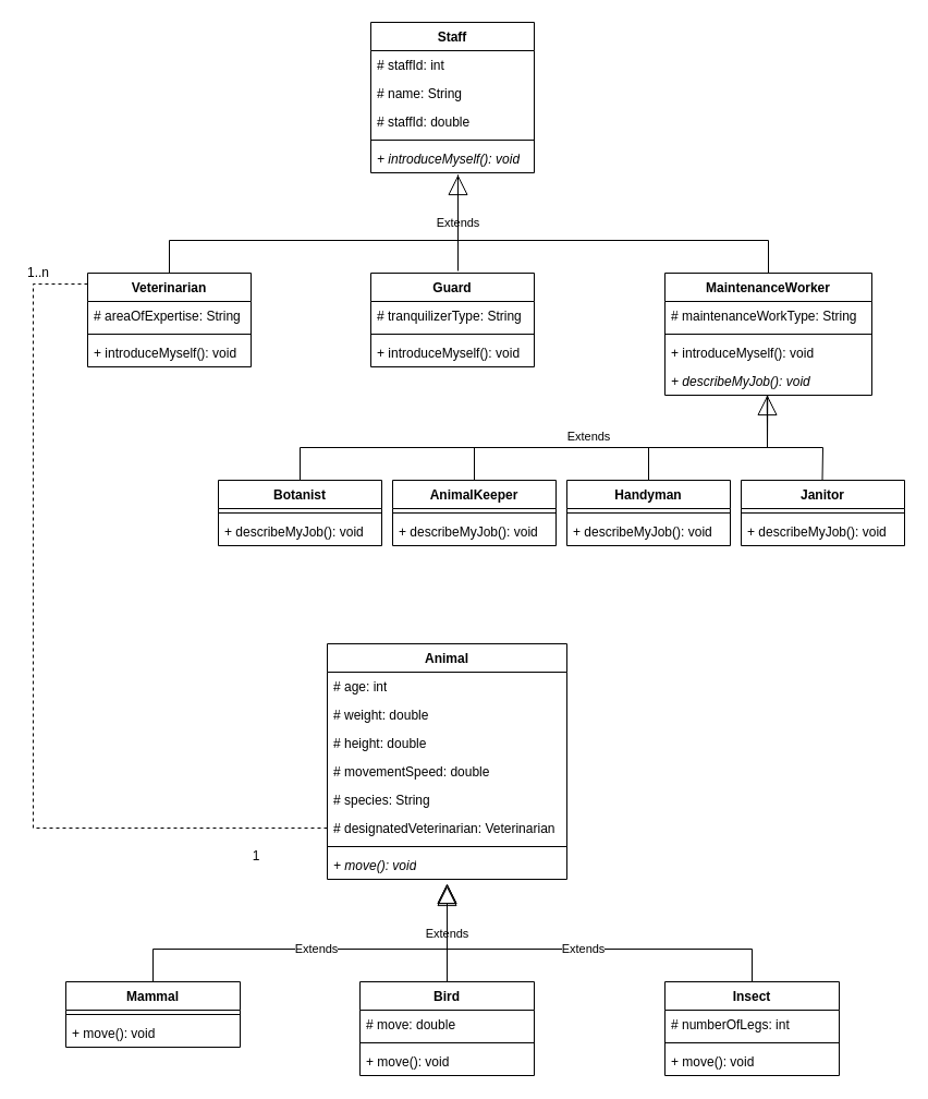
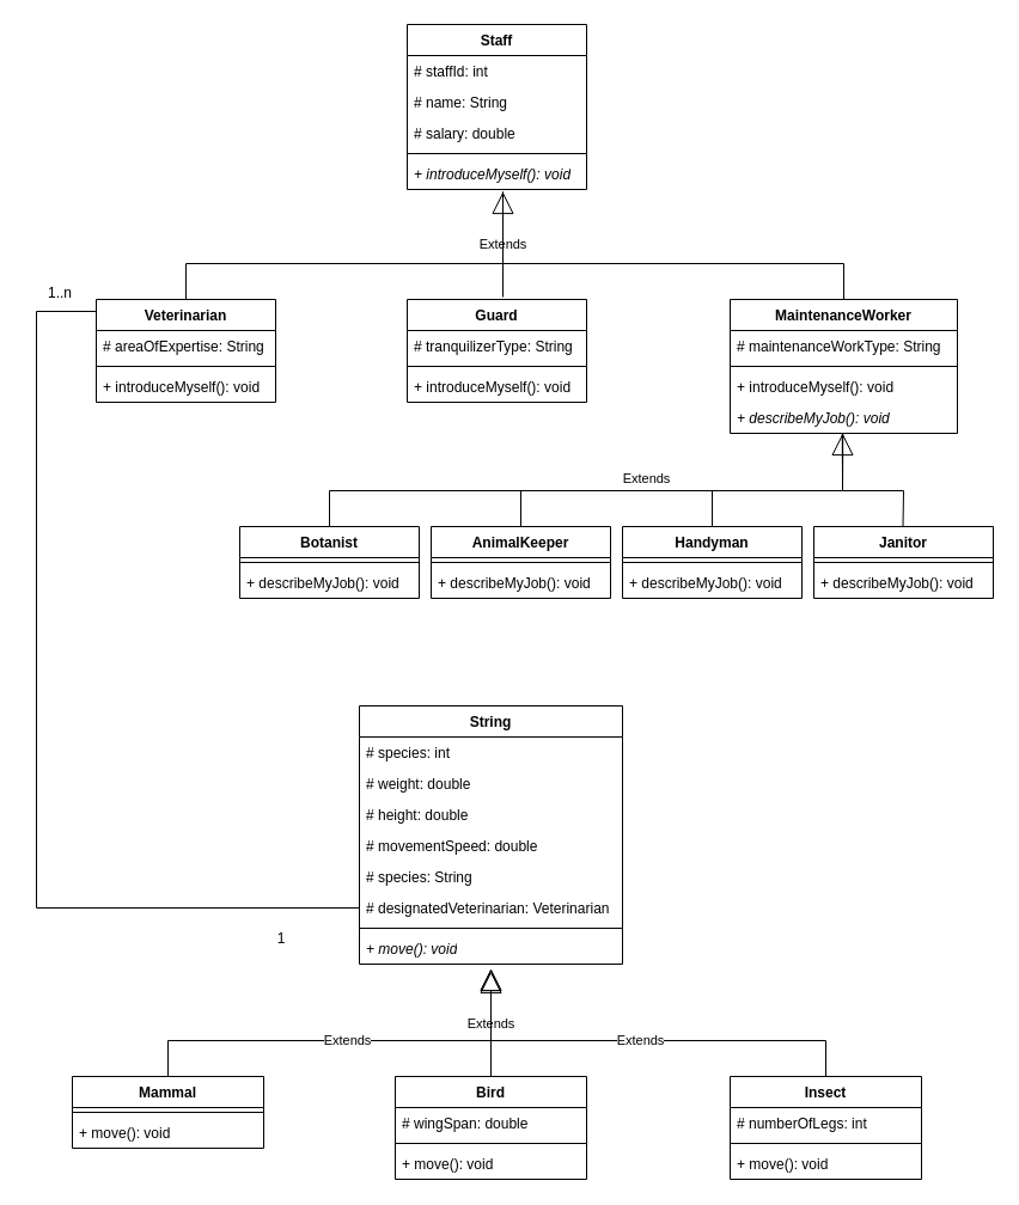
  <mxCell id="0" />
  <mxCell id="1" parent="0" />
- <mxCell id="2" value="Animal" style="swimlane;fontStyle=1;align=center;verticalAlign=top;childLayout=stackLayout;horizontal=1;startSize=26;horizontalStack=0;resizeParent=1;resizeParentMax=0;resizeLast=0;collapsible=1;marginBottom=0;whiteSpace=wrap;html=1;" vertex="1" parent="1"><mxGeometry x="300" y="590" width="220" height="216" as="geometry" /></mxCell>
- <mxCell id="3" value="# age: int" style="text;strokeColor=none;fillColor=none;align=left;verticalAlign=top;spacingLeft=4;spacingRight=4;overflow=hidden;rotatable=0;points=[[0,0.5],[1,0.5]];portConstraint=eastwest;whiteSpace=wrap;html=1;" vertex="1" parent="2"><mxGeometry y="26" width="220" height="26" as="geometry" /></mxCell>
+ <mxCell id="2" value="String" style="swimlane;fontStyle=1;align=center;verticalAlign=top;childLayout=stackLayout;horizontal=1;startSize=26;horizontalStack=0;resizeParent=1;resizeParentMax=0;resizeLast=0;collapsible=1;marginBottom=0;whiteSpace=wrap;html=1;" vertex="1" parent="1"><mxGeometry x="300" y="590" width="220" height="216" as="geometry" /></mxCell>
+ <mxCell id="3" value="# species: int" style="text;strokeColor=none;fillColor=none;align=left;verticalAlign=top;spacingLeft=4;spacingRight=4;overflow=hidden;rotatable=0;points=[[0,0.5],[1,0.5]];portConstraint=eastwest;whiteSpace=wrap;html=1;" vertex="1" parent="2"><mxGeometry y="26" width="220" height="26" as="geometry" /></mxCell>
  <mxCell id="4" value="# weight: double" style="text;strokeColor=none;fillColor=none;align=left;verticalAlign=top;spacingLeft=4;spacingRight=4;overflow=hidden;rotatable=0;points=[[0,0.5],[1,0.5]];portConstraint=eastwest;whiteSpace=wrap;html=1;" vertex="1" parent="2"><mxGeometry y="52" width="220" height="26" as="geometry" /></mxCell>
  <mxCell id="5" value="# height: double" style="text;strokeColor=none;fillColor=none;align=left;verticalAlign=top;spacingLeft=4;spacingRight=4;overflow=hidden;rotatable=0;points=[[0,0.5],[1,0.5]];portConstraint=eastwest;whiteSpace=wrap;html=1;" vertex="1" parent="2"><mxGeometry y="78" width="220" height="26" as="geometry" /></mxCell>
  <mxCell id="6" value="# movementSpeed: double" style="text;strokeColor=none;fillColor=none;align=left;verticalAlign=top;spacingLeft=4;spacingRight=4;overflow=hidden;rotatable=0;points=[[0,0.5],[1,0.5]];portConstraint=eastwest;whiteSpace=wrap;html=1;" vertex="1" parent="2"><mxGeometry y="104" width="220" height="26" as="geometry" /></mxCell>
  <mxCell id="7" value="# species: String" style="text;strokeColor=none;fillColor=none;align=left;verticalAlign=top;spacingLeft=4;spacingRight=4;overflow=hidden;rotatable=0;points=[[0,0.5],[1,0.5]];portConstraint=eastwest;whiteSpace=wrap;html=1;" vertex="1" parent="2"><mxGeometry y="130" width="220" height="26" as="geometry" /></mxCell>
  <mxCell id="8" value="# designatedVeterinarian: Veterinarian" style="text;strokeColor=none;fillColor=none;align=left;verticalAlign=top;spacingLeft=4;spacingRight=4;overflow=hidden;rotatable=0;points=[[0,0.5],[1,0.5]];portConstraint=eastwest;whiteSpace=wrap;html=1;" vertex="1" parent="2"><mxGeometry y="156" width="220" height="26" as="geometry" /></mxCell>
  <mxCell id="9" value="" style="line;strokeWidth=1;fillColor=none;align=left;verticalAlign=middle;spacingTop=-1;spacingLeft=3;spacingRight=3;rotatable=0;labelPosition=right;points=[];portConstraint=eastwest;strokeColor=inherit;" vertex="1" parent="2"><mxGeometry y="182" width="220" height="8" as="geometry" /></mxCell>
  <mxCell id="10" value="+ move(): void" style="text;strokeColor=none;fillColor=none;align=left;verticalAlign=top;spacingLeft=4;spacingRight=4;overflow=hidden;rotatable=0;points=[[0,0.5],[1,0.5]];portConstraint=eastwest;whiteSpace=wrap;html=1;fontStyle=2" vertex="1" parent="2"><mxGeometry y="190" width="220" height="26" as="geometry" /></mxCell>
  <mxCell id="11" value="Mammal" style="swimlane;fontStyle=1;align=center;verticalAlign=top;childLayout=stackLayout;horizontal=1;startSize=26;horizontalStack=0;resizeParent=1;resizeParentMax=0;resizeLast=0;collapsible=1;marginBottom=0;whiteSpace=wrap;html=1;" vertex="1" parent="1"><mxGeometry x="60" y="900" width="160" height="60" as="geometry" /></mxCell>
  <mxCell id="12" value="" style="line;strokeWidth=1;fillColor=none;align=left;verticalAlign=middle;spacingTop=-1;spacingLeft=3;spacingRight=3;rotatable=0;labelPosition=right;points=[];portConstraint=eastwest;strokeColor=inherit;" vertex="1" parent="11"><mxGeometry y="26" width="160" height="8" as="geometry" /></mxCell>
  <mxCell id="13" value="&lt;span style=&quot;&quot;&gt;+ move(): void&lt;/span&gt;" style="text;strokeColor=none;fillColor=none;align=left;verticalAlign=top;spacingLeft=4;spacingRight=4;overflow=hidden;rotatable=0;points=[[0,0.5],[1,0.5]];portConstraint=eastwest;whiteSpace=wrap;html=1;fontStyle=0" vertex="1" parent="11"><mxGeometry y="34" width="160" height="26" as="geometry" /></mxCell>
  <mxCell id="14" value="Bird" style="swimlane;fontStyle=1;align=center;verticalAlign=top;childLayout=stackLayout;horizontal=1;startSize=26;horizontalStack=0;resizeParent=1;resizeParentMax=0;resizeLast=0;collapsible=1;marginBottom=0;whiteSpace=wrap;html=1;" vertex="1" parent="1"><mxGeometry x="330" y="900" width="160" height="86" as="geometry" /></mxCell>
- <mxCell id="15" value="# move: double" style="text;strokeColor=none;fillColor=none;align=left;verticalAlign=top;spacingLeft=4;spacingRight=4;overflow=hidden;rotatable=0;points=[[0,0.5],[1,0.5]];portConstraint=eastwest;whiteSpace=wrap;html=1;" vertex="1" parent="14"><mxGeometry y="26" width="160" height="26" as="geometry" /></mxCell>
+ <mxCell id="15" value="# wingSpan: double" style="text;strokeColor=none;fillColor=none;align=left;verticalAlign=top;spacingLeft=4;spacingRight=4;overflow=hidden;rotatable=0;points=[[0,0.5],[1,0.5]];portConstraint=eastwest;whiteSpace=wrap;html=1;" vertex="1" parent="14"><mxGeometry y="26" width="160" height="26" as="geometry" /></mxCell>
  <mxCell id="16" value="" style="line;strokeWidth=1;fillColor=none;align=left;verticalAlign=middle;spacingTop=-1;spacingLeft=3;spacingRight=3;rotatable=0;labelPosition=right;points=[];portConstraint=eastwest;strokeColor=inherit;" vertex="1" parent="14"><mxGeometry y="52" width="160" height="8" as="geometry" /></mxCell>
  <mxCell id="17" value="+ move(): void" style="text;strokeColor=none;fillColor=none;align=left;verticalAlign=top;spacingLeft=4;spacingRight=4;overflow=hidden;rotatable=0;points=[[0,0.5],[1,0.5]];portConstraint=eastwest;whiteSpace=wrap;html=1;" vertex="1" parent="14"><mxGeometry y="60" width="160" height="26" as="geometry" /></mxCell>
  <mxCell id="18" value="Insect" style="swimlane;fontStyle=1;align=center;verticalAlign=top;childLayout=stackLayout;horizontal=1;startSize=26;horizontalStack=0;resizeParent=1;resizeParentMax=0;resizeLast=0;collapsible=1;marginBottom=0;whiteSpace=wrap;html=1;" vertex="1" parent="1"><mxGeometry x="610" y="900" width="160" height="86" as="geometry" /></mxCell>
  <mxCell id="19" value="# numberOfLegs: int" style="text;strokeColor=none;fillColor=none;align=left;verticalAlign=top;spacingLeft=4;spacingRight=4;overflow=hidden;rotatable=0;points=[[0,0.5],[1,0.5]];portConstraint=eastwest;whiteSpace=wrap;html=1;" vertex="1" parent="18"><mxGeometry y="26" width="160" height="26" as="geometry" /></mxCell>
  <mxCell id="20" value="" style="line;strokeWidth=1;fillColor=none;align=left;verticalAlign=middle;spacingTop=-1;spacingLeft=3;spacingRight=3;rotatable=0;labelPosition=right;points=[];portConstraint=eastwest;strokeColor=inherit;" vertex="1" parent="18"><mxGeometry y="52" width="160" height="8" as="geometry" /></mxCell>
  <mxCell id="21" value="+ move(): void" style="text;strokeColor=none;fillColor=none;align=left;verticalAlign=top;spacingLeft=4;spacingRight=4;overflow=hidden;rotatable=0;points=[[0,0.5],[1,0.5]];portConstraint=eastwest;whiteSpace=wrap;html=1;" vertex="1" parent="18"><mxGeometry y="60" width="160" height="26" as="geometry" /></mxCell>
  <mxCell id="22" value="Extends" style="endArrow=block;endSize=16;endFill=0;html=1;rounded=0;exitX=0.5;exitY=0;exitDx=0;exitDy=0;" edge="1" parent="1" source="14"><mxGeometry width="160" relative="1" as="geometry"><mxPoint x="80" y="932" as="sourcePoint" /><mxPoint x="410" y="812" as="targetPoint" /></mxGeometry></mxCell>
  <mxCell id="23" value="Extends" style="endArrow=block;endSize=16;endFill=0;html=1;rounded=0;exitX=0.5;exitY=0;exitDx=0;exitDy=0;" edge="1" parent="1" source="11"><mxGeometry width="160" relative="1" as="geometry"><mxPoint x="110" y="770" as="sourcePoint" /><mxPoint x="410" y="810" as="targetPoint" /><Array as="points"><mxPoint x="140" y="870" /><mxPoint x="410" y="870" /></Array></mxGeometry></mxCell>
  <mxCell id="24" value="Extends" style="endArrow=block;endSize=16;endFill=0;html=1;rounded=0;exitX=0.5;exitY=0;exitDx=0;exitDy=0;" edge="1" parent="1" source="18"><mxGeometry width="160" relative="1" as="geometry"><mxPoint x="761.1" y="883.01" as="sourcePoint" /><mxPoint x="410" y="810" as="targetPoint" /><Array as="points"><mxPoint x="690" y="870" /><mxPoint x="410" y="870" /></Array></mxGeometry></mxCell>
  <mxCell id="25" value="Staff" style="swimlane;fontStyle=1;align=center;verticalAlign=top;childLayout=stackLayout;horizontal=1;startSize=26;horizontalStack=0;resizeParent=1;resizeParentMax=0;resizeLast=0;collapsible=1;marginBottom=0;whiteSpace=wrap;html=1;" vertex="1" parent="1"><mxGeometry x="340" y="20" width="150" height="138" as="geometry" /></mxCell>
  <mxCell id="26" value="# staffId: int" style="text;strokeColor=none;fillColor=none;align=left;verticalAlign=top;spacingLeft=4;spacingRight=4;overflow=hidden;rotatable=0;points=[[0,0.5],[1,0.5]];portConstraint=eastwest;whiteSpace=wrap;html=1;" vertex="1" parent="25"><mxGeometry y="26" width="150" height="26" as="geometry" /></mxCell>
  <mxCell id="27" value="# name: String" style="text;strokeColor=none;fillColor=none;align=left;verticalAlign=top;spacingLeft=4;spacingRight=4;overflow=hidden;rotatable=0;points=[[0,0.5],[1,0.5]];portConstraint=eastwest;whiteSpace=wrap;html=1;" vertex="1" parent="25"><mxGeometry y="52" width="150" height="26" as="geometry" /></mxCell>
- <mxCell id="28" value="# staffId: double" style="text;strokeColor=none;fillColor=none;align=left;verticalAlign=top;spacingLeft=4;spacingRight=4;overflow=hidden;rotatable=0;points=[[0,0.5],[1,0.5]];portConstraint=eastwest;whiteSpace=wrap;html=1;" vertex="1" parent="25"><mxGeometry y="78" width="150" height="26" as="geometry" /></mxCell>
+ <mxCell id="28" value="# salary: double" style="text;strokeColor=none;fillColor=none;align=left;verticalAlign=top;spacingLeft=4;spacingRight=4;overflow=hidden;rotatable=0;points=[[0,0.5],[1,0.5]];portConstraint=eastwest;whiteSpace=wrap;html=1;" vertex="1" parent="25"><mxGeometry y="78" width="150" height="26" as="geometry" /></mxCell>
  <mxCell id="29" value="" style="line;strokeWidth=1;fillColor=none;align=left;verticalAlign=middle;spacingTop=-1;spacingLeft=3;spacingRight=3;rotatable=0;labelPosition=right;points=[];portConstraint=eastwest;strokeColor=inherit;" vertex="1" parent="25"><mxGeometry y="104" width="150" height="8" as="geometry" /></mxCell>
  <mxCell id="30" value="+ introduceMyself(): void" style="text;strokeColor=none;fillColor=none;align=left;verticalAlign=top;spacingLeft=4;spacingRight=4;overflow=hidden;rotatable=0;points=[[0,0.5],[1,0.5]];portConstraint=eastwest;whiteSpace=wrap;html=1;fontStyle=2" vertex="1" parent="25"><mxGeometry y="112" width="150" height="26" as="geometry" /></mxCell>
  <mxCell id="31" value="Guard" style="swimlane;fontStyle=1;align=center;verticalAlign=top;childLayout=stackLayout;horizontal=1;startSize=26;horizontalStack=0;resizeParent=1;resizeParentMax=0;resizeLast=0;collapsible=1;marginBottom=0;whiteSpace=wrap;html=1;" vertex="1" parent="1"><mxGeometry x="340" y="250" width="150" height="86" as="geometry" /></mxCell>
  <mxCell id="32" value="# tranquilizerType: String" style="text;strokeColor=none;fillColor=none;align=left;verticalAlign=top;spacingLeft=4;spacingRight=4;overflow=hidden;rotatable=0;points=[[0,0.5],[1,0.5]];portConstraint=eastwest;whiteSpace=wrap;html=1;" vertex="1" parent="31"><mxGeometry y="26" width="150" height="26" as="geometry" /></mxCell>
  <mxCell id="33" value="" style="line;strokeWidth=1;fillColor=none;align=left;verticalAlign=middle;spacingTop=-1;spacingLeft=3;spacingRight=3;rotatable=0;labelPosition=right;points=[];portConstraint=eastwest;strokeColor=inherit;" vertex="1" parent="31"><mxGeometry y="52" width="150" height="8" as="geometry" /></mxCell>
  <mxCell id="34" value="+ introduceMyself(): void" style="text;strokeColor=none;fillColor=none;align=left;verticalAlign=top;spacingLeft=4;spacingRight=4;overflow=hidden;rotatable=0;points=[[0,0.5],[1,0.5]];portConstraint=eastwest;whiteSpace=wrap;html=1;" vertex="1" parent="31"><mxGeometry y="60" width="150" height="26" as="geometry" /></mxCell>
  <mxCell id="35" value="Veterinarian" style="swimlane;fontStyle=1;align=center;verticalAlign=top;childLayout=stackLayout;horizontal=1;startSize=26;horizontalStack=0;resizeParent=1;resizeParentMax=0;resizeLast=0;collapsible=1;marginBottom=0;whiteSpace=wrap;html=1;" vertex="1" parent="1"><mxGeometry x="80" y="250" width="150" height="86" as="geometry" /></mxCell>
  <mxCell id="36" value="# areaOfExpertise: String" style="text;strokeColor=none;fillColor=none;align=left;verticalAlign=top;spacingLeft=4;spacingRight=4;overflow=hidden;rotatable=0;points=[[0,0.5],[1,0.5]];portConstraint=eastwest;whiteSpace=wrap;html=1;" vertex="1" parent="35"><mxGeometry y="26" width="150" height="26" as="geometry" /></mxCell>
  <mxCell id="37" value="" style="line;strokeWidth=1;fillColor=none;align=left;verticalAlign=middle;spacingTop=-1;spacingLeft=3;spacingRight=3;rotatable=0;labelPosition=right;points=[];portConstraint=eastwest;strokeColor=inherit;" vertex="1" parent="35"><mxGeometry y="52" width="150" height="8" as="geometry" /></mxCell>
  <mxCell id="38" value="+ introduceMyself(): void" style="text;strokeColor=none;fillColor=none;align=left;verticalAlign=top;spacingLeft=4;spacingRight=4;overflow=hidden;rotatable=0;points=[[0,0.5],[1,0.5]];portConstraint=eastwest;whiteSpace=wrap;html=1;" vertex="1" parent="35"><mxGeometry y="60" width="150" height="26" as="geometry" /></mxCell>
  <mxCell id="39" value="MaintenanceWorker" style="swimlane;fontStyle=1;align=center;verticalAlign=top;childLayout=stackLayout;horizontal=1;startSize=26;horizontalStack=0;resizeParent=1;resizeParentMax=0;resizeLast=0;collapsible=1;marginBottom=0;whiteSpace=wrap;html=1;" vertex="1" parent="1"><mxGeometry x="610" y="250" width="190" height="112" as="geometry" /></mxCell>
  <mxCell id="40" value="# maintenanceWorkType: String" style="text;strokeColor=none;fillColor=none;align=left;verticalAlign=top;spacingLeft=4;spacingRight=4;overflow=hidden;rotatable=0;points=[[0,0.5],[1,0.5]];portConstraint=eastwest;whiteSpace=wrap;html=1;" vertex="1" parent="39"><mxGeometry y="26" width="190" height="26" as="geometry" /></mxCell>
  <mxCell id="41" value="" style="line;strokeWidth=1;fillColor=none;align=left;verticalAlign=middle;spacingTop=-1;spacingLeft=3;spacingRight=3;rotatable=0;labelPosition=right;points=[];portConstraint=eastwest;strokeColor=inherit;" vertex="1" parent="39"><mxGeometry y="52" width="190" height="8" as="geometry" /></mxCell>
  <mxCell id="42" value="+ introduceMyself(): void" style="text;strokeColor=none;fillColor=none;align=left;verticalAlign=top;spacingLeft=4;spacingRight=4;overflow=hidden;rotatable=0;points=[[0,0.5],[1,0.5]];portConstraint=eastwest;whiteSpace=wrap;html=1;" vertex="1" parent="39"><mxGeometry y="60" width="190" height="26" as="geometry" /></mxCell>
  <mxCell id="43" value="+ describeMyJob(): void" style="text;strokeColor=none;fillColor=none;align=left;verticalAlign=top;spacingLeft=4;spacingRight=4;overflow=hidden;rotatable=0;points=[[0,0.5],[1,0.5]];portConstraint=eastwest;whiteSpace=wrap;html=1;fontStyle=2" vertex="1" parent="39"><mxGeometry y="86" width="190" height="26" as="geometry" /></mxCell>
  <mxCell id="44" value="Extends" style="endArrow=block;endSize=16;endFill=0;html=1;rounded=0;exitX=0.5;exitY=0;exitDx=0;exitDy=0;shadow=0;" edge="1" parent="1"><mxGeometry width="160" relative="1" as="geometry"><mxPoint x="420" y="248" as="sourcePoint" /><mxPoint x="420" y="160" as="targetPoint" /></mxGeometry></mxCell>
  <mxCell id="45" value="Janitor" style="swimlane;fontStyle=1;align=center;verticalAlign=top;childLayout=stackLayout;horizontal=1;startSize=26;horizontalStack=0;resizeParent=1;resizeParentMax=0;resizeLast=0;collapsible=1;marginBottom=0;whiteSpace=wrap;html=1;" vertex="1" parent="1"><mxGeometry x="680" y="440" width="150" height="60" as="geometry" /></mxCell>
  <mxCell id="46" value="" style="line;strokeWidth=1;fillColor=none;align=left;verticalAlign=middle;spacingTop=-1;spacingLeft=3;spacingRight=3;rotatable=0;labelPosition=right;points=[];portConstraint=eastwest;strokeColor=inherit;" vertex="1" parent="45"><mxGeometry y="26" width="150" height="8" as="geometry" /></mxCell>
  <mxCell id="47" value="+ describeMyJob(): void" style="text;strokeColor=none;fillColor=none;align=left;verticalAlign=top;spacingLeft=4;spacingRight=4;overflow=hidden;rotatable=0;points=[[0,0.5],[1,0.5]];portConstraint=eastwest;whiteSpace=wrap;html=1;" vertex="1" parent="45"><mxGeometry y="34" width="150" height="26" as="geometry" /></mxCell>
  <mxCell id="48" value="Handyman" style="swimlane;fontStyle=1;align=center;verticalAlign=top;childLayout=stackLayout;horizontal=1;startSize=26;horizontalStack=0;resizeParent=1;resizeParentMax=0;resizeLast=0;collapsible=1;marginBottom=0;whiteSpace=wrap;html=1;" vertex="1" parent="1"><mxGeometry x="520" y="440" width="150" height="60" as="geometry" /></mxCell>
  <mxCell id="49" value="" style="line;strokeWidth=1;fillColor=none;align=left;verticalAlign=middle;spacingTop=-1;spacingLeft=3;spacingRight=3;rotatable=0;labelPosition=right;points=[];portConstraint=eastwest;strokeColor=inherit;" vertex="1" parent="48"><mxGeometry y="26" width="150" height="8" as="geometry" /></mxCell>
  <mxCell id="50" value="+ describeMyJob(): void" style="text;strokeColor=none;fillColor=none;align=left;verticalAlign=top;spacingLeft=4;spacingRight=4;overflow=hidden;rotatable=0;points=[[0,0.5],[1,0.5]];portConstraint=eastwest;whiteSpace=wrap;html=1;" vertex="1" parent="48"><mxGeometry y="34" width="150" height="26" as="geometry" /></mxCell>
  <mxCell id="51" value="AnimalKeeper" style="swimlane;fontStyle=1;align=center;verticalAlign=top;childLayout=stackLayout;horizontal=1;startSize=26;horizontalStack=0;resizeParent=1;resizeParentMax=0;resizeLast=0;collapsible=1;marginBottom=0;whiteSpace=wrap;html=1;" vertex="1" parent="1"><mxGeometry x="360" y="440" width="150" height="60" as="geometry" /></mxCell>
  <mxCell id="52" value="" style="line;strokeWidth=1;fillColor=none;align=left;verticalAlign=middle;spacingTop=-1;spacingLeft=3;spacingRight=3;rotatable=0;labelPosition=right;points=[];portConstraint=eastwest;strokeColor=inherit;" vertex="1" parent="51"><mxGeometry y="26" width="150" height="8" as="geometry" /></mxCell>
  <mxCell id="53" value="+ describeMyJob(): void" style="text;strokeColor=none;fillColor=none;align=left;verticalAlign=top;spacingLeft=4;spacingRight=4;overflow=hidden;rotatable=0;points=[[0,0.5],[1,0.5]];portConstraint=eastwest;whiteSpace=wrap;html=1;" vertex="1" parent="51"><mxGeometry y="34" width="150" height="26" as="geometry" /></mxCell>
  <mxCell id="54" value="Botanist" style="swimlane;fontStyle=1;align=center;verticalAlign=top;childLayout=stackLayout;horizontal=1;startSize=26;horizontalStack=0;resizeParent=1;resizeParentMax=0;resizeLast=0;collapsible=1;marginBottom=0;whiteSpace=wrap;html=1;" vertex="1" parent="1"><mxGeometry x="200" y="440" width="150" height="60" as="geometry" /></mxCell>
  <mxCell id="55" value="" style="line;strokeWidth=1;fillColor=none;align=left;verticalAlign=middle;spacingTop=-1;spacingLeft=3;spacingRight=3;rotatable=0;labelPosition=right;points=[];portConstraint=eastwest;strokeColor=inherit;" vertex="1" parent="54"><mxGeometry y="26" width="150" height="8" as="geometry" /></mxCell>
  <mxCell id="56" value="+ describeMyJob(): void" style="text;strokeColor=none;fillColor=none;align=left;verticalAlign=top;spacingLeft=4;spacingRight=4;overflow=hidden;rotatable=0;points=[[0,0.5],[1,0.5]];portConstraint=eastwest;whiteSpace=wrap;html=1;" vertex="1" parent="54"><mxGeometry y="34" width="150" height="26" as="geometry" /></mxCell>
  <mxCell id="57" value="Extends" style="endArrow=block;endSize=16;endFill=0;html=1;rounded=0;exitX=0.5;exitY=0;exitDx=0;exitDy=0;entryX=0.495;entryY=1;entryDx=0;entryDy=0;entryPerimeter=0;" edge="1" parent="1" target="43"><mxGeometry x="0.408" y="164" width="160" relative="1" as="geometry"><mxPoint x="754.5" y="440" as="sourcePoint" /><mxPoint x="754.5" y="352" as="targetPoint" /><Array as="points"><mxPoint x="755" y="410" /><mxPoint x="704" y="410" /></Array><mxPoint as="offset" /></mxGeometry></mxCell>
- <mxCell id="58" value="" style="endArrow=none;html=1;edgeStyle=orthogonalEdgeStyle;rounded=0;entryX=0;entryY=0.25;entryDx=0;entryDy=0;dashed=1;" edge="1" parent="1" source="8" target="35"><mxGeometry relative="1" as="geometry"><mxPoint x="10" y="620" as="sourcePoint" /><mxPoint x="170" y="620" as="targetPoint" /><Array as="points"><mxPoint x="30" y="759" /><mxPoint x="30" y="260" /><mxPoint x="80" y="260" /></Array></mxGeometry></mxCell>
- <mxCell id="59" value="1..n" style="text;html=1;align=center;verticalAlign=middle;whiteSpace=wrap;rounded=0;" vertex="1" parent="1"><mxGeometry x="5" y="235" width="60" height="30" as="geometry" /></mxCell>
+ <mxCell id="58" value="" style="endArrow=none;html=1;edgeStyle=orthogonalEdgeStyle;rounded=0;entryX=0;entryY=0.25;entryDx=0;entryDy=0;" edge="1" parent="1" source="8" target="35"><mxGeometry relative="1" as="geometry"><mxPoint x="10" y="620" as="sourcePoint" /><mxPoint x="170" y="620" as="targetPoint" /><Array as="points"><mxPoint x="30" y="759" /><mxPoint x="30" y="260" /><mxPoint x="80" y="260" /></Array></mxGeometry></mxCell>
+ <mxCell id="59" value="1..n" style="text;html=1;align=center;verticalAlign=middle;whiteSpace=wrap;rounded=0;" vertex="1" parent="1"><mxGeometry x="20" y="230" width="60" height="30" as="geometry" /></mxCell>
  <mxCell id="60" value="1" style="text;html=1;align=center;verticalAlign=middle;whiteSpace=wrap;rounded=0;" vertex="1" parent="1"><mxGeometry x="205" y="770" width="60" height="30" as="geometry" /></mxCell>
  <mxCell id="61" value="" style="endArrow=none;html=1;rounded=0;entryX=0.5;entryY=0;entryDx=0;entryDy=0;exitX=0.533;exitY=1.077;exitDx=0;exitDy=0;exitPerimeter=0;" edge="1" parent="1" source="30" target="39"><mxGeometry width="50" height="50" relative="1" as="geometry"><mxPoint x="390" y="350" as="sourcePoint" /><mxPoint x="440" y="300" as="targetPoint" /><Array as="points"><mxPoint x="420" y="220" /><mxPoint x="705" y="220" /></Array></mxGeometry></mxCell>
  <mxCell id="62" value="" style="endArrow=none;html=1;rounded=0;exitX=0.5;exitY=0;exitDx=0;exitDy=0;" edge="1" parent="1" source="35"><mxGeometry width="50" height="50" relative="1" as="geometry"><mxPoint x="390" y="350" as="sourcePoint" /><mxPoint x="420" y="160" as="targetPoint" /><Array as="points"><mxPoint x="155" y="220" /><mxPoint x="420" y="220" /></Array></mxGeometry></mxCell>
  <mxCell id="63" value="" style="endArrow=none;html=1;rounded=0;exitX=0.5;exitY=0;exitDx=0;exitDy=0;entryX=0.494;entryY=0.985;entryDx=0;entryDy=0;entryPerimeter=0;" edge="1" parent="1" source="48" target="43"><mxGeometry width="50" height="50" relative="1" as="geometry"><mxPoint x="490" y="400" as="sourcePoint" /><mxPoint x="700" y="365" as="targetPoint" /><Array as="points"><mxPoint x="595" y="410" /><mxPoint x="704" y="410" /><mxPoint x="704" y="390" /></Array></mxGeometry></mxCell>
  <mxCell id="64" value="" style="endArrow=none;html=1;rounded=0;exitX=0.5;exitY=0;exitDx=0;exitDy=0;entryX=0.496;entryY=1.018;entryDx=0;entryDy=0;entryPerimeter=0;" edge="1" parent="1" source="51" target="43"><mxGeometry width="50" height="50" relative="1" as="geometry"><mxPoint x="490" y="386" as="sourcePoint" /><mxPoint x="700" y="360" as="targetPoint" /><Array as="points"><mxPoint x="435" y="410" /><mxPoint x="704" y="410" /></Array></mxGeometry></mxCell>
  <mxCell id="65" value="" style="endArrow=none;html=1;rounded=0;exitX=0.5;exitY=0;exitDx=0;exitDy=0;entryX=0.494;entryY=1.035;entryDx=0;entryDy=0;entryPerimeter=0;" edge="1" parent="1" source="54" target="43"><mxGeometry width="50" height="50" relative="1" as="geometry"><mxPoint x="320" y="400" as="sourcePoint" /><mxPoint x="700" y="360" as="targetPoint" /><Array as="points"><mxPoint x="275" y="410" /><mxPoint x="704" y="410" /></Array></mxGeometry></mxCell>
